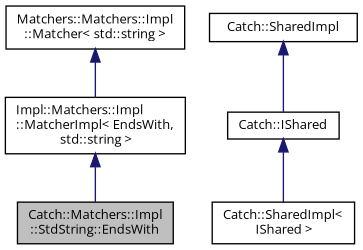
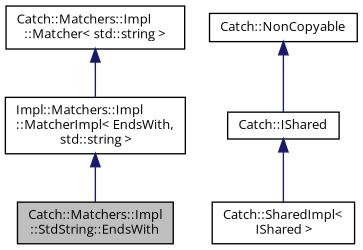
  digraph {
    fontname="Open Sans"
    node [color=black fillcolor=white fontname="Open Sans" fontsize=10 shape=record style=filled]
    edge [color=midnightblue dir=back fontname="Open Sans" fontsize=10 labelfontname=Helvetica labelfontsize=10 style=solid]
    n1 [fillcolor=grey75 fontcolor=black height=0.2 label="Catch::Matchers::Impl\l::StdString::EndsWith" width=0.4]
    n2 [height=0.2 label="Impl::Matchers::Impl\l::MatcherImpl\< EndsWith,\l std::string \>" width=0.4]
-   n3 [height=0.2 label="Matchers::Matchers::Impl\l::Matcher\< std::string \>" width=0.4]
+   n3 [height=0.2 label="Catch::Matchers::Impl\l::Matcher\< std::string \>" width=0.4]
    n4 [height=0.2 label="Catch::SharedImpl\<\l IShared \>" width=0.4]
    n5 [height=0.2 label="Catch::IShared" width=0.4]
-   n6 [height=0.2 label="Catch::SharedImpl" width=0.4]
+   n6 [height=0.2 label="Catch::NonCopyable" width=0.4]
    n2 -> n1
    n3 -> n2
    n5 -> n4
    n6 -> n5
  }
